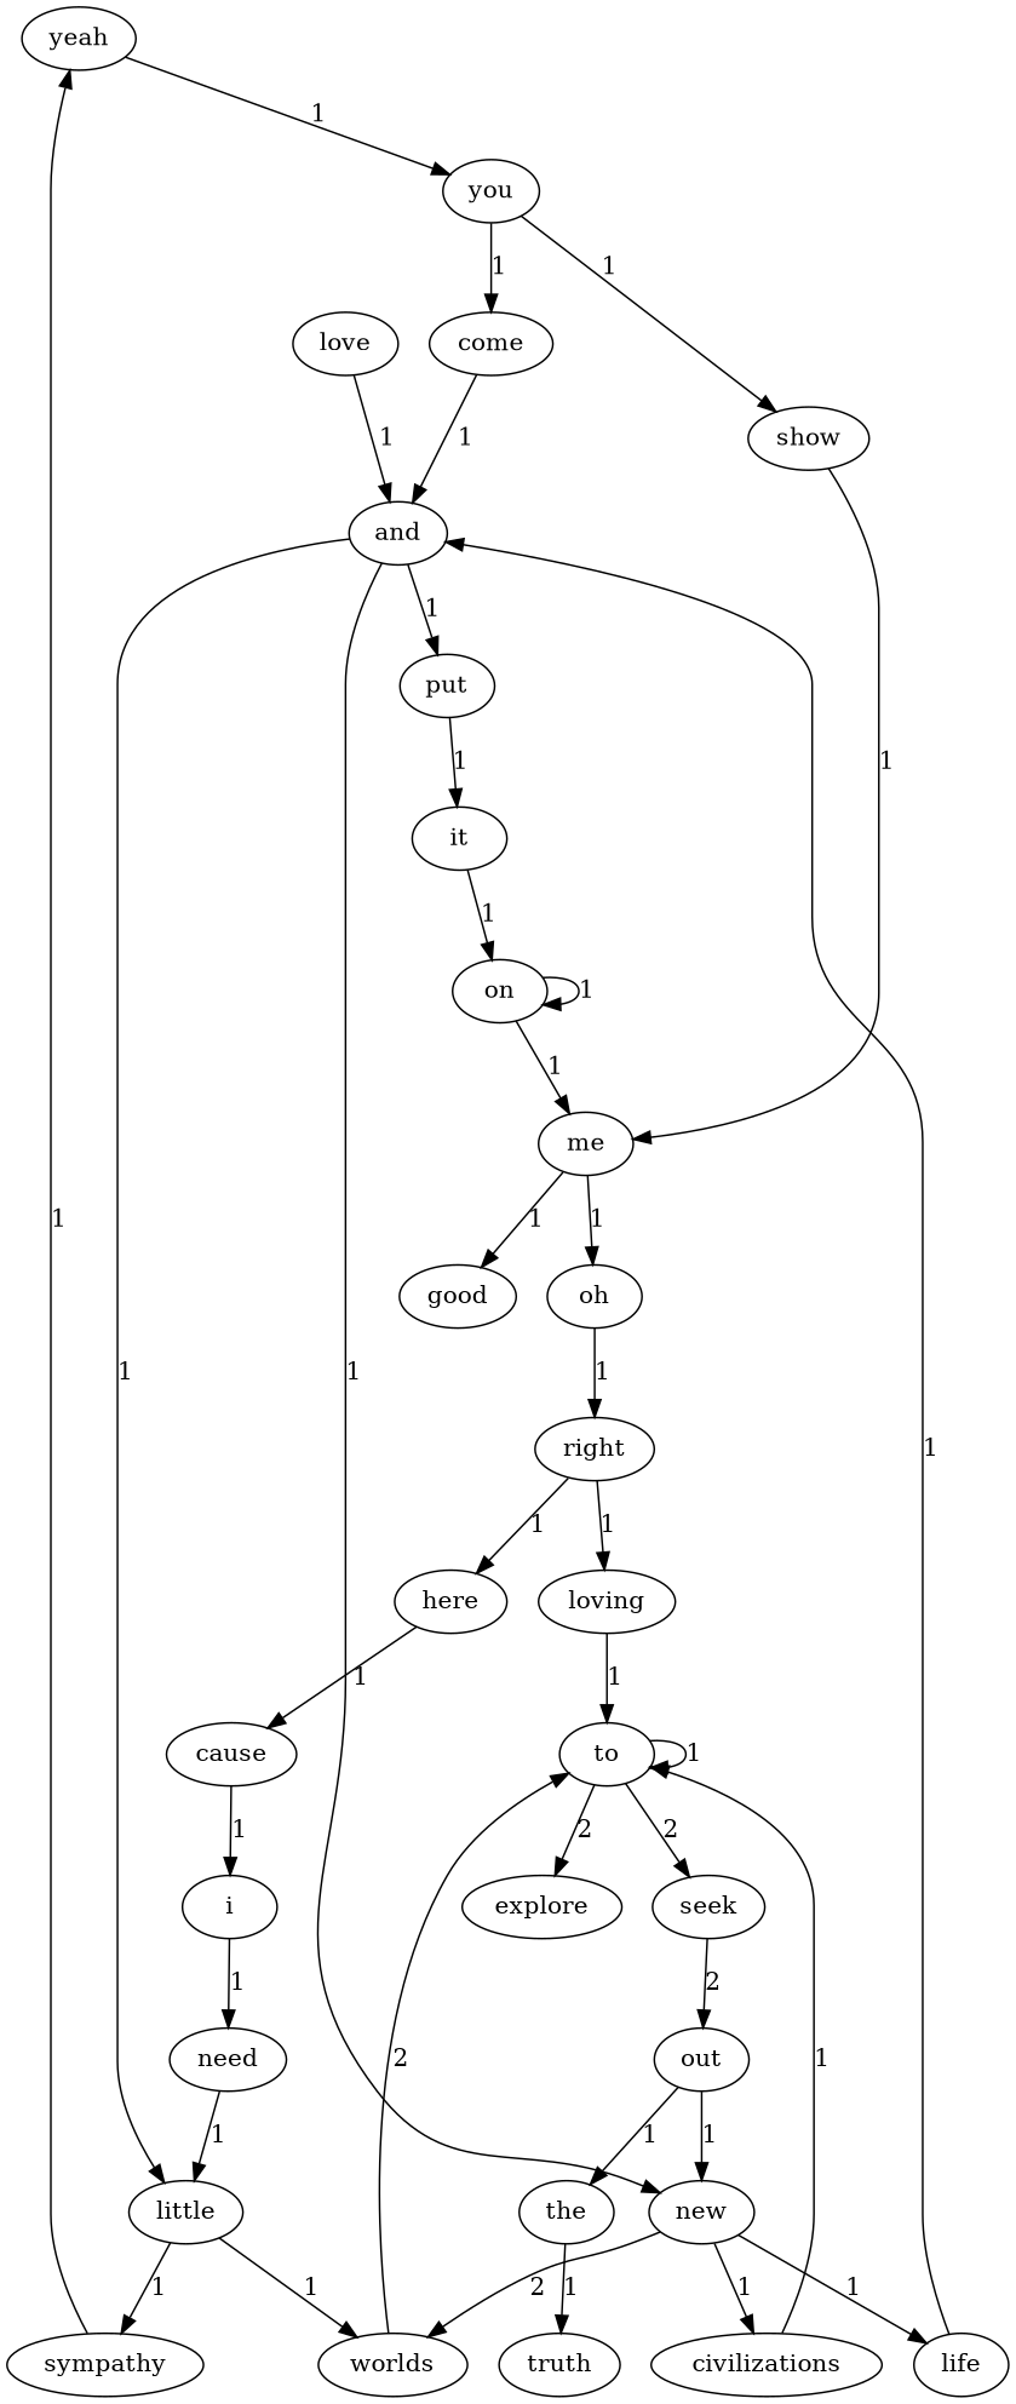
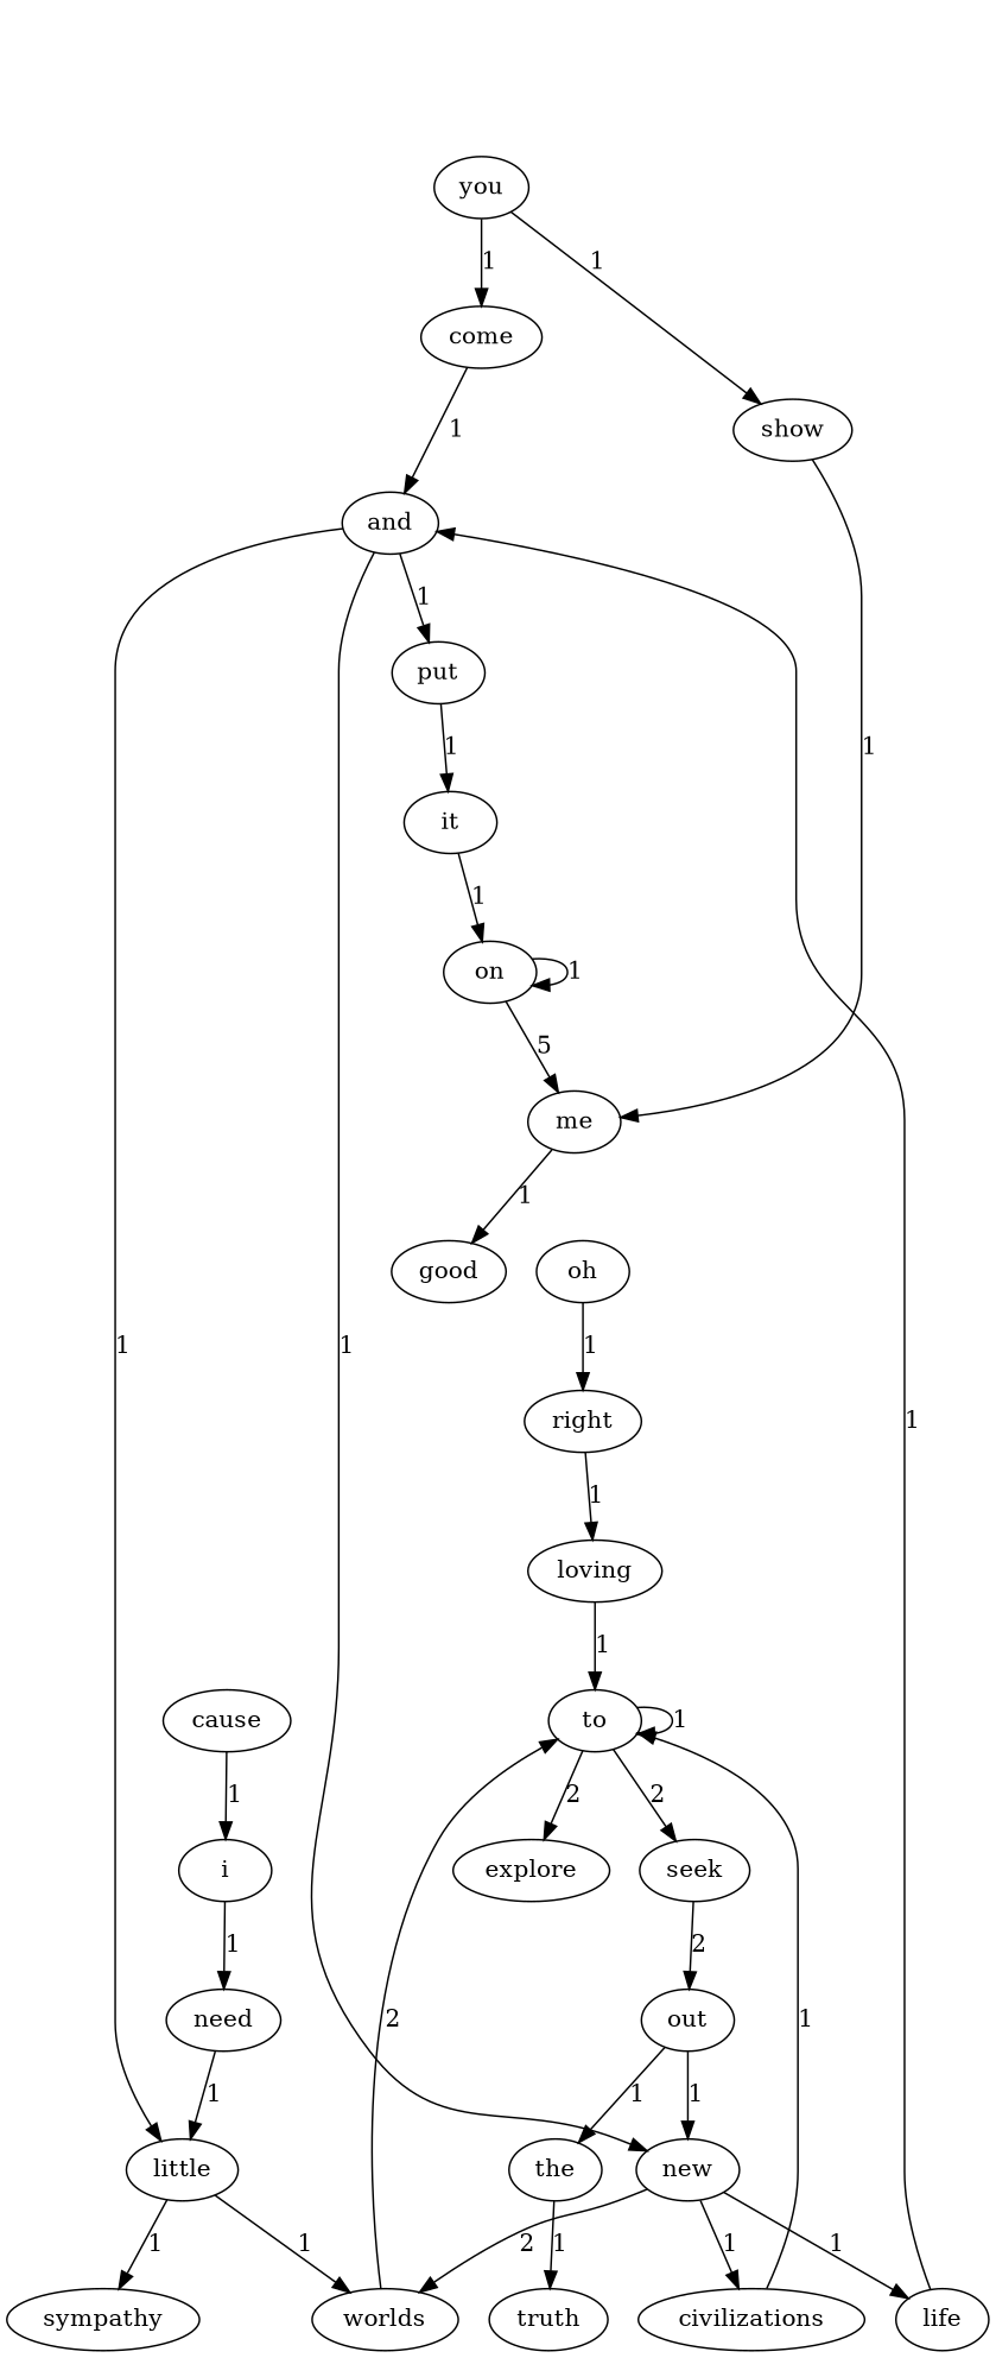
  digraph {
-   yeah
    you
    come
    show
    loving
    to
    put
    it
    on
    me
    good
    oh
    right
    civilizations
    seek
    explore
    and
    new
    worlds
    life
    need
    little
    sympathy
-   love
-   here
    cause
    i
    out
    the
    truth
-   yeah -> you [label="1 "]
    you -> come [label="1 "]
    you -> show [label="1 "]
    come -> and [label="1 "]
    show -> me [label="1 "]
    loving -> to [label="1 "]
    to -> to [label="1 "]
    to -> seek [label="2 "]
    to -> explore [label="2 "]
    put -> it [label="1 "]
    it -> on [label="1 "]
    on -> on [label="1 "]
-   on -> me [label="1 "]
+   on -> me [label="5 "]
    me -> good [label="1 "]
-   me -> oh [label="1 "]
    oh -> right [label="1 "]
    right -> loving [label="1 "]
-   right -> here [label="1 "]
    civilizations -> to [label="1 "]
    seek -> out [label="2 "]
    and -> put [label="1 "]
    and -> new [label="1 "]
    and -> little [label="1 "]
    new -> civilizations [label="1 "]
    new -> worlds [label="2 "]
    new -> life [label="1 "]
    worlds -> to [label="2 "]
    life -> and [label="1 "]
    need -> little [label="1 "]
    little -> worlds [label="1 "]
    little -> sympathy [label="1 "]
-   sympathy -> yeah [label="1 "]
-   love -> and [label="1 "]
-   here -> cause [label="1 "]
    cause -> i [label="1 "]
    i -> need [label="1 "]
    out -> new [label="1 "]
    out -> the [label="1 "]
    the -> truth [label="1 "]
  }
